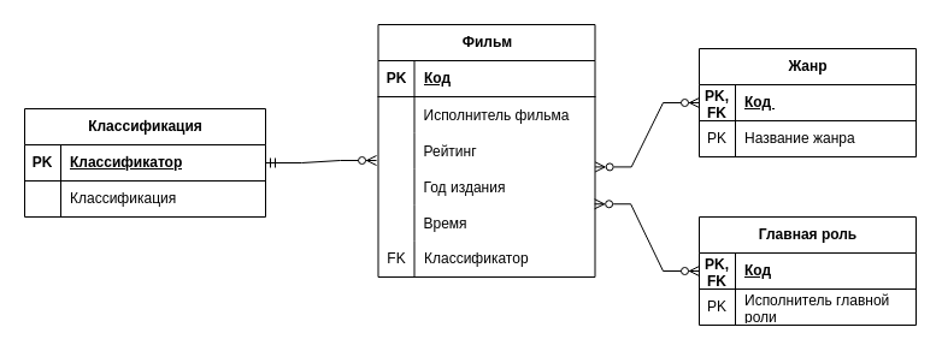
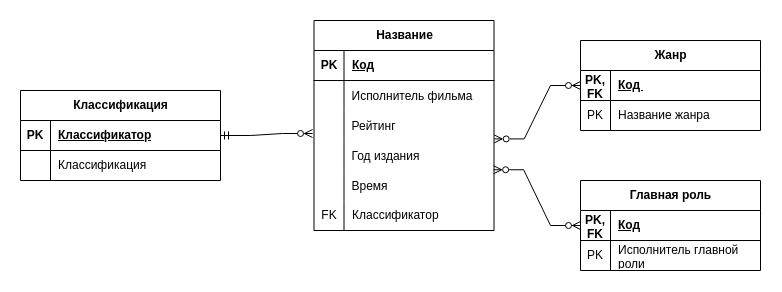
  <mxCell id="0" />
  <mxCell id="1" parent="0" />
- <mxCell id="2" value="Фильм" style="shape=table;startSize=30;container=1;collapsible=1;childLayout=tableLayout;fixedRows=1;rowLines=0;fontStyle=1;align=center;resizeLast=1;html=1;" vertex="1" parent="1"><mxGeometry x="313.5" y="20" width="180" height="210" as="geometry" /></mxCell>
+ <mxCell id="2" value="Название" style="shape=table;startSize=30;container=1;collapsible=1;childLayout=tableLayout;fixedRows=1;rowLines=0;fontStyle=1;align=center;resizeLast=1;html=1;" vertex="1" parent="1"><mxGeometry x="313.5" y="20" width="180" height="210" as="geometry" /></mxCell>
  <mxCell id="3" value="" style="shape=tableRow;horizontal=0;startSize=0;swimlaneHead=0;swimlaneBody=0;fillColor=none;collapsible=0;dropTarget=0;points=[[0,0.5],[1,0.5]];portConstraint=eastwest;top=0;left=0;right=0;bottom=1;" vertex="1" parent="2"><mxGeometry y="30" width="180" height="30" as="geometry" /></mxCell>
  <mxCell id="4" value="PK" style="shape=partialRectangle;connectable=0;fillColor=none;top=0;left=0;bottom=0;right=0;fontStyle=1;overflow=hidden;whiteSpace=wrap;html=1;" vertex="1" parent="3"><mxGeometry width="30" height="30" as="geometry"><mxRectangle width="30" height="30" as="alternateBounds" /></mxGeometry></mxCell>
  <mxCell id="5" value="Код" style="shape=partialRectangle;connectable=0;fillColor=none;top=0;left=0;bottom=0;right=0;align=left;spacingLeft=6;fontStyle=5;overflow=hidden;whiteSpace=wrap;html=1;" vertex="1" parent="3"><mxGeometry x="30" width="150" height="30" as="geometry"><mxRectangle width="150" height="30" as="alternateBounds" /></mxGeometry></mxCell>
  <mxCell id="6" value="" style="shape=tableRow;horizontal=0;startSize=0;swimlaneHead=0;swimlaneBody=0;fillColor=none;collapsible=0;dropTarget=0;points=[[0,0.5],[1,0.5]];portConstraint=eastwest;top=0;left=0;right=0;bottom=0;" vertex="1" parent="2"><mxGeometry y="60" width="180" height="30" as="geometry" /></mxCell>
  <mxCell id="7" value="" style="shape=partialRectangle;connectable=0;fillColor=none;top=0;left=0;bottom=0;right=0;editable=1;overflow=hidden;" vertex="1" parent="6"><mxGeometry width="30" height="30" as="geometry"><mxRectangle width="30" height="30" as="alternateBounds" /></mxGeometry></mxCell>
  <mxCell id="8" value="Исполнитель фильма" style="shape=partialRectangle;connectable=0;fillColor=none;top=0;left=0;bottom=0;right=0;align=left;spacingLeft=6;overflow=hidden;" vertex="1" parent="6"><mxGeometry x="30" width="150" height="30" as="geometry"><mxRectangle width="150" height="30" as="alternateBounds" /></mxGeometry></mxCell>
  <mxCell id="9" value="" style="shape=tableRow;horizontal=0;startSize=0;swimlaneHead=0;swimlaneBody=0;fillColor=none;collapsible=0;dropTarget=0;points=[[0,0.5],[1,0.5]];portConstraint=eastwest;top=0;left=0;right=0;bottom=0;" vertex="1" parent="2"><mxGeometry y="90" width="180" height="30" as="geometry" /></mxCell>
  <mxCell id="10" value="" style="shape=partialRectangle;connectable=0;fillColor=none;top=0;left=0;bottom=0;right=0;editable=1;overflow=hidden;" vertex="1" parent="9"><mxGeometry width="30" height="30" as="geometry"><mxRectangle width="30" height="30" as="alternateBounds" /></mxGeometry></mxCell>
  <mxCell id="11" value="Рейтинг" style="shape=partialRectangle;connectable=0;fillColor=none;top=0;left=0;bottom=0;right=0;align=left;spacingLeft=6;overflow=hidden;" vertex="1" parent="9"><mxGeometry x="30" width="150" height="30" as="geometry"><mxRectangle width="150" height="30" as="alternateBounds" /></mxGeometry></mxCell>
  <mxCell id="12" value="" style="shape=tableRow;horizontal=0;startSize=0;swimlaneHead=0;swimlaneBody=0;fillColor=none;collapsible=0;dropTarget=0;points=[[0,0.5],[1,0.5]];portConstraint=eastwest;top=0;left=0;right=0;bottom=0;" vertex="1" parent="2"><mxGeometry y="120" width="180" height="30" as="geometry" /></mxCell>
  <mxCell id="13" value="" style="shape=partialRectangle;connectable=0;fillColor=none;top=0;left=0;bottom=0;right=0;editable=1;overflow=hidden;" vertex="1" parent="12"><mxGeometry width="30" height="30" as="geometry"><mxRectangle width="30" height="30" as="alternateBounds" /></mxGeometry></mxCell>
  <mxCell id="14" value="Год издания" style="shape=partialRectangle;connectable=0;fillColor=none;top=0;left=0;bottom=0;right=0;align=left;spacingLeft=6;overflow=hidden;" vertex="1" parent="12"><mxGeometry x="30" width="150" height="30" as="geometry"><mxRectangle width="150" height="30" as="alternateBounds" /></mxGeometry></mxCell>
  <mxCell id="15" value="" style="shape=tableRow;horizontal=0;startSize=0;swimlaneHead=0;swimlaneBody=0;fillColor=none;collapsible=0;dropTarget=0;points=[[0,0.5],[1,0.5]];portConstraint=eastwest;top=0;left=0;right=0;bottom=0;" vertex="1" parent="2"><mxGeometry y="150" width="180" height="30" as="geometry" /></mxCell>
  <mxCell id="16" value="" style="shape=partialRectangle;connectable=0;fillColor=none;top=0;left=0;bottom=0;right=0;editable=1;overflow=hidden;" vertex="1" parent="15"><mxGeometry width="30" height="30" as="geometry"><mxRectangle width="30" height="30" as="alternateBounds" /></mxGeometry></mxCell>
  <mxCell id="17" value="Время" style="shape=partialRectangle;connectable=0;fillColor=none;top=0;left=0;bottom=0;right=0;align=left;spacingLeft=6;overflow=hidden;" vertex="1" parent="15"><mxGeometry x="30" width="150" height="30" as="geometry"><mxRectangle width="150" height="30" as="alternateBounds" /></mxGeometry></mxCell>
  <mxCell id="18" value="" style="shape=tableRow;horizontal=0;startSize=0;swimlaneHead=0;swimlaneBody=0;fillColor=none;collapsible=0;dropTarget=0;points=[[0,0.5],[1,0.5]];portConstraint=eastwest;top=0;left=0;right=0;bottom=0;" vertex="1" parent="2"><mxGeometry y="180" width="180" height="30" as="geometry" /></mxCell>
  <mxCell id="19" value="FK" style="shape=partialRectangle;connectable=0;fillColor=none;top=0;left=0;bottom=0;right=0;fontStyle=0;overflow=hidden;whiteSpace=wrap;html=1;" vertex="1" parent="18"><mxGeometry width="30" height="30" as="geometry"><mxRectangle width="30" height="30" as="alternateBounds" /></mxGeometry></mxCell>
  <mxCell id="20" value="Классификатор" style="shape=partialRectangle;connectable=0;fillColor=none;top=0;left=0;bottom=0;right=0;align=left;spacingLeft=6;fontStyle=0;overflow=hidden;whiteSpace=wrap;html=1;" vertex="1" parent="18"><mxGeometry x="30" width="150" height="30" as="geometry"><mxRectangle width="150" height="30" as="alternateBounds" /></mxGeometry></mxCell>
  <mxCell id="21" value="Главная роль" style="shape=table;startSize=30;container=1;collapsible=1;childLayout=tableLayout;fixedRows=1;rowLines=0;fontStyle=1;align=center;resizeLast=1;html=1;" vertex="1" parent="1"><mxGeometry x="580" y="180" width="180" height="90" as="geometry" /></mxCell>
  <mxCell id="22" value="" style="shape=tableRow;horizontal=0;startSize=0;swimlaneHead=0;swimlaneBody=0;fillColor=none;collapsible=0;dropTarget=0;points=[[0,0.5],[1,0.5]];portConstraint=eastwest;top=0;left=0;right=0;bottom=1;" vertex="1" parent="21"><mxGeometry y="30" width="180" height="30" as="geometry" /></mxCell>
  <mxCell id="23" value="PK, FK" style="shape=partialRectangle;connectable=0;fillColor=none;top=0;left=0;bottom=0;right=0;fontStyle=1;overflow=hidden;whiteSpace=wrap;html=1;" vertex="1" parent="22"><mxGeometry width="30" height="30" as="geometry"><mxRectangle width="30" height="30" as="alternateBounds" /></mxGeometry></mxCell>
  <mxCell id="24" value="Код" style="shape=partialRectangle;connectable=0;fillColor=none;top=0;left=0;bottom=0;right=0;align=left;spacingLeft=6;fontStyle=5;overflow=hidden;whiteSpace=wrap;html=1;" vertex="1" parent="22"><mxGeometry x="30" width="150" height="30" as="geometry"><mxRectangle width="150" height="30" as="alternateBounds" /></mxGeometry></mxCell>
  <mxCell id="25" value="" style="shape=tableRow;horizontal=0;startSize=0;swimlaneHead=0;swimlaneBody=0;fillColor=none;collapsible=0;dropTarget=0;points=[[0,0.5],[1,0.5]];portConstraint=eastwest;top=0;left=0;right=0;bottom=0;" vertex="1" parent="21"><mxGeometry y="60" width="180" height="30" as="geometry" /></mxCell>
  <mxCell id="26" value="PK" style="shape=partialRectangle;connectable=0;fillColor=none;top=0;left=0;bottom=0;right=0;editable=1;overflow=hidden;whiteSpace=wrap;html=1;" vertex="1" parent="25"><mxGeometry width="30" height="30" as="geometry"><mxRectangle width="30" height="30" as="alternateBounds" /></mxGeometry></mxCell>
  <mxCell id="27" value="Исполнитель главной роли" style="shape=partialRectangle;connectable=0;fillColor=none;top=0;left=0;bottom=0;right=0;align=left;spacingLeft=6;overflow=hidden;whiteSpace=wrap;html=1;" vertex="1" parent="25"><mxGeometry x="30" width="150" height="30" as="geometry"><mxRectangle width="150" height="30" as="alternateBounds" /></mxGeometry></mxCell>
  <mxCell id="28" value="Жанр" style="shape=table;startSize=30;container=1;collapsible=1;childLayout=tableLayout;fixedRows=1;rowLines=0;fontStyle=1;align=center;resizeLast=1;html=1;" vertex="1" parent="1"><mxGeometry x="580" y="40" width="180" height="90" as="geometry" /></mxCell>
  <mxCell id="29" value="" style="shape=tableRow;horizontal=0;startSize=0;swimlaneHead=0;swimlaneBody=0;fillColor=none;collapsible=0;dropTarget=0;points=[[0,0.5],[1,0.5]];portConstraint=eastwest;top=0;left=0;right=0;bottom=1;" vertex="1" parent="28"><mxGeometry y="30" width="180" height="30" as="geometry" /></mxCell>
  <mxCell id="30" value="PK, FK" style="shape=partialRectangle;connectable=0;fillColor=none;top=0;left=0;bottom=0;right=0;fontStyle=1;overflow=hidden;whiteSpace=wrap;html=1;" vertex="1" parent="29"><mxGeometry width="30" height="30" as="geometry"><mxRectangle width="30" height="30" as="alternateBounds" /></mxGeometry></mxCell>
  <mxCell id="31" value="Код&amp;nbsp;" style="shape=partialRectangle;connectable=0;fillColor=none;top=0;left=0;bottom=0;right=0;align=left;spacingLeft=6;fontStyle=5;overflow=hidden;whiteSpace=wrap;html=1;" vertex="1" parent="29"><mxGeometry x="30" width="150" height="30" as="geometry"><mxRectangle width="150" height="30" as="alternateBounds" /></mxGeometry></mxCell>
  <mxCell id="32" value="" style="shape=tableRow;horizontal=0;startSize=0;swimlaneHead=0;swimlaneBody=0;fillColor=none;collapsible=0;dropTarget=0;points=[[0,0.5],[1,0.5]];portConstraint=eastwest;top=0;left=0;right=0;bottom=0;" vertex="1" parent="28"><mxGeometry y="60" width="180" height="30" as="geometry" /></mxCell>
  <mxCell id="33" value="PK" style="shape=partialRectangle;connectable=0;fillColor=none;top=0;left=0;bottom=0;right=0;editable=1;overflow=hidden;whiteSpace=wrap;html=1;" vertex="1" parent="32"><mxGeometry width="30" height="30" as="geometry"><mxRectangle width="30" height="30" as="alternateBounds" /></mxGeometry></mxCell>
  <mxCell id="34" value="Название жанра" style="shape=partialRectangle;connectable=0;fillColor=none;top=0;left=0;bottom=0;right=0;align=left;spacingLeft=6;overflow=hidden;whiteSpace=wrap;html=1;" vertex="1" parent="32"><mxGeometry x="30" width="150" height="30" as="geometry"><mxRectangle width="150" height="30" as="alternateBounds" /></mxGeometry></mxCell>
  <mxCell id="35" value="Классификация" style="shape=table;startSize=30;container=1;collapsible=1;childLayout=tableLayout;fixedRows=1;rowLines=0;fontStyle=1;align=center;resizeLast=1;html=1;" vertex="1" parent="1"><mxGeometry x="20" y="90" width="200" height="90" as="geometry" /></mxCell>
  <mxCell id="36" value="" style="shape=tableRow;horizontal=0;startSize=0;swimlaneHead=0;swimlaneBody=0;fillColor=none;collapsible=0;dropTarget=0;points=[[0,0.5],[1,0.5]];portConstraint=eastwest;top=0;left=0;right=0;bottom=1;" vertex="1" parent="35"><mxGeometry y="30" width="200" height="30" as="geometry" /></mxCell>
  <mxCell id="37" value="PK" style="shape=partialRectangle;connectable=0;fillColor=none;top=0;left=0;bottom=0;right=0;fontStyle=1;overflow=hidden;whiteSpace=wrap;html=1;" vertex="1" parent="36"><mxGeometry width="30" height="30" as="geometry"><mxRectangle width="30" height="30" as="alternateBounds" /></mxGeometry></mxCell>
  <mxCell id="38" value="Классификатор" style="shape=partialRectangle;connectable=0;fillColor=none;top=0;left=0;bottom=0;right=0;align=left;spacingLeft=6;fontStyle=5;overflow=hidden;whiteSpace=wrap;html=1;" vertex="1" parent="36"><mxGeometry x="30" width="170" height="30" as="geometry"><mxRectangle width="170" height="30" as="alternateBounds" /></mxGeometry></mxCell>
  <mxCell id="39" value="" style="shape=tableRow;horizontal=0;startSize=0;swimlaneHead=0;swimlaneBody=0;fillColor=none;collapsible=0;dropTarget=0;points=[[0,0.5],[1,0.5]];portConstraint=eastwest;top=0;left=0;right=0;bottom=0;" vertex="1" parent="35"><mxGeometry y="60" width="200" height="30" as="geometry" /></mxCell>
  <mxCell id="40" value="" style="shape=partialRectangle;connectable=0;fillColor=none;top=0;left=0;bottom=0;right=0;editable=1;overflow=hidden;whiteSpace=wrap;html=1;" vertex="1" parent="39"><mxGeometry width="30" height="30" as="geometry"><mxRectangle width="30" height="30" as="alternateBounds" /></mxGeometry></mxCell>
  <mxCell id="41" value="Классификация" style="shape=partialRectangle;connectable=0;fillColor=none;top=0;left=0;bottom=0;right=0;align=left;spacingLeft=6;overflow=hidden;whiteSpace=wrap;html=1;" vertex="1" parent="39"><mxGeometry x="30" width="170" height="30" as="geometry"><mxRectangle width="170" height="30" as="alternateBounds" /></mxGeometry></mxCell>
  <mxCell id="42" value="" style="edgeStyle=entityRelationEdgeStyle;fontSize=12;html=1;endArrow=ERzeroToMany;startArrow=ERmandOne;rounded=0;entryX=-0.008;entryY=0.767;entryDx=0;entryDy=0;exitX=1;exitY=0.5;exitDx=0;exitDy=0;entryPerimeter=0;" edge="1" parent="1" source="36" target="9"><mxGeometry width="100" height="100" relative="1" as="geometry"><mxPoint x="350" y="300" as="sourcePoint" /><mxPoint x="450" y="200" as="targetPoint" /></mxGeometry></mxCell>
  <mxCell id="43" value="" style="edgeStyle=entityRelationEdgeStyle;fontSize=12;html=1;endArrow=ERzeroToMany;endFill=1;rounded=0;exitX=1.001;exitY=-0.053;exitDx=0;exitDy=0;exitPerimeter=0;entryX=0;entryY=0.5;entryDx=0;entryDy=0;startArrow=ERzeroToMany;startFill=0;" edge="1" parent="1" source="12" target="29"><mxGeometry width="100" height="100" relative="1" as="geometry"><mxPoint x="330" y="190" as="sourcePoint" /><mxPoint x="430" y="90" as="targetPoint" /></mxGeometry></mxCell>
  <mxCell id="44" value="" style="edgeStyle=entityRelationEdgeStyle;fontSize=12;html=1;endArrow=ERzeroToMany;endFill=1;rounded=0;exitX=0.998;exitY=-0.025;exitDx=0;exitDy=0;exitPerimeter=0;startArrow=ERzeroToMany;startFill=0;" edge="1" parent="1" source="15" target="22"><mxGeometry width="100" height="100" relative="1" as="geometry"><mxPoint x="330" y="260" as="sourcePoint" /><mxPoint x="430" y="160" as="targetPoint" /></mxGeometry></mxCell>
